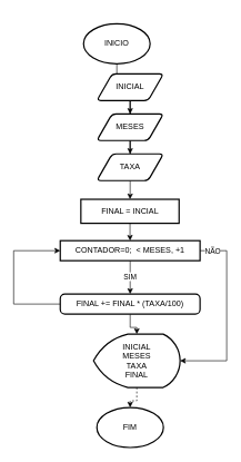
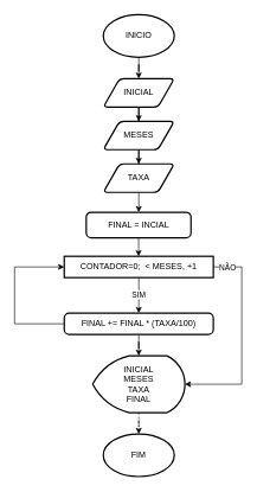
  <mxCell id="0" />
  <mxCell id="1" parent="0" />
  <mxCell id="2" style="edgeStyle=orthogonalEdgeStyle;rounded=0;orthogonalLoop=1;jettySize=auto;html=1;" edge="1" parent="1" source="3" target="6"><mxGeometry relative="1" as="geometry" /></mxCell>
- <mxCell id="3" value="INICIO" style="strokeWidth=2;html=1;shape=mxgraph.flowchart.start_1;whiteSpace=wrap;" vertex="1" parent="1"><mxGeometry x="125" y="35" width="100" height="60" as="geometry" /></mxCell>
+ <mxCell id="3" value="INICIO" style="strokeWidth=2;html=1;shape=mxgraph.flowchart.start_1;whiteSpace=wrap;" vertex="1" parent="1"><mxGeometry x="145" y="20" width="100" height="60" as="geometry" /></mxCell>
  <mxCell id="4" value="FIM" style="strokeWidth=2;html=1;shape=mxgraph.flowchart.start_1;whiteSpace=wrap;" vertex="1" parent="1"><mxGeometry x="145" y="610" width="100" height="60" as="geometry" /></mxCell>
  <mxCell id="5" style="edgeStyle=orthogonalEdgeStyle;rounded=0;orthogonalLoop=1;jettySize=auto;html=1;" edge="1" parent="1" source="6" target="8"><mxGeometry relative="1" as="geometry" /></mxCell>
  <mxCell id="6" value="INICIAL" style="shape=parallelogram;html=1;strokeWidth=2;perimeter=parallelogramPerimeter;whiteSpace=wrap;rounded=1;arcSize=12;size=0.23;" vertex="1" parent="1"><mxGeometry x="145" y="110" width="100" height="40" as="geometry" /></mxCell>
  <mxCell id="7" style="edgeStyle=orthogonalEdgeStyle;rounded=0;orthogonalLoop=1;jettySize=auto;html=1;" edge="1" parent="1" source="8" target="10"><mxGeometry relative="1" as="geometry" /></mxCell>
  <mxCell id="8" value="MESES" style="shape=parallelogram;html=1;strokeWidth=2;perimeter=parallelogramPerimeter;whiteSpace=wrap;rounded=1;arcSize=12;size=0.23;" vertex="1" parent="1"><mxGeometry x="145" y="170" width="100" height="40" as="geometry" /></mxCell>
  <mxCell id="9" style="edgeStyle=orthogonalEdgeStyle;rounded=0;orthogonalLoop=1;jettySize=auto;html=1;" edge="1" parent="1" source="10" target="13"><mxGeometry relative="1" as="geometry" /></mxCell>
  <mxCell id="10" value="TAXA" style="shape=parallelogram;html=1;strokeWidth=2;perimeter=parallelogramPerimeter;whiteSpace=wrap;rounded=1;arcSize=12;size=0.23;" vertex="1" parent="1"><mxGeometry x="145" y="230" width="100" height="40" as="geometry" /></mxCell>
  <mxCell id="11" style="edgeStyle=orthogonalEdgeStyle;rounded=0;orthogonalLoop=1;jettySize=auto;html=1;exitX=0.5;exitY=1;exitDx=0;exitDy=0;" edge="1" parent="1" source="10" target="10"><mxGeometry relative="1" as="geometry" /></mxCell>
  <mxCell id="12" style="edgeStyle=orthogonalEdgeStyle;rounded=0;orthogonalLoop=1;jettySize=auto;html=1;" edge="1" parent="1" source="13" target="16"><mxGeometry relative="1" as="geometry" /></mxCell>
- <mxCell id="13" value="FINAL = INCIAL" style="whiteSpace=wrap;html=1;absoluteArcSize=1;arcSize=14;strokeWidth=2;rounded=0;" vertex="1" parent="1"><mxGeometry x="121" y="298" width="147.5" height="36" as="geometry" /></mxCell>
+ <mxCell id="13" value="FINAL = INCIAL" style="rounded=1;whiteSpace=wrap;html=1;absoluteArcSize=1;arcSize=14;strokeWidth=2;" vertex="1" parent="1"><mxGeometry x="121" y="298" width="147.5" height="36" as="geometry" /></mxCell>
  <mxCell id="14" style="edgeStyle=orthogonalEdgeStyle;rounded=0;orthogonalLoop=1;jettySize=auto;html=1;" edge="1" parent="1" source="16" target="19"><mxGeometry relative="1" as="geometry" /></mxCell>
  <mxCell id="15" value="SIM" style="edgeLabel;html=1;align=center;verticalAlign=middle;resizable=0;points=[];" vertex="1" connectable="0" parent="14"><mxGeometry x="0.08" y="-1" relative="1" as="geometry"><mxPoint y="-4" as="offset" /></mxGeometry></mxCell>
  <mxCell id="16" value="CONTADOR=0;&amp;nbsp; &amp;lt; MESES, +1" style="whiteSpace=wrap;html=1;absoluteArcSize=1;arcSize=14;strokeWidth=2;rounded=0;" vertex="1" parent="1"><mxGeometry x="90" y="360" width="210" height="30" as="geometry" /></mxCell>
  <mxCell id="17" style="edgeStyle=orthogonalEdgeStyle;rounded=0;orthogonalLoop=1;jettySize=auto;html=1;entryX=0;entryY=0.5;entryDx=0;entryDy=0;" edge="1" parent="1" source="19" target="16"><mxGeometry relative="1" as="geometry"><Array as="points"><mxPoint x="20" y="455" /><mxPoint x="20" y="375" /></Array></mxGeometry></mxCell>
  <mxCell id="18" style="edgeStyle=orthogonalEdgeStyle;rounded=0;orthogonalLoop=1;jettySize=auto;html=1;" edge="1" parent="1" source="19" target="21"><mxGeometry relative="1" as="geometry" /></mxCell>
  <mxCell id="19" value="FINAL += FINAL * (TAXA/100)" style="rounded=1;whiteSpace=wrap;html=1;absoluteArcSize=1;arcSize=14;strokeWidth=2;" vertex="1" parent="1"><mxGeometry x="90" y="440" width="210" height="30" as="geometry" /></mxCell>
  <mxCell id="20" style="edgeStyle=orthogonalEdgeStyle;rounded=0;orthogonalLoop=1;jettySize=auto;html=1;dashed=1;" edge="1" parent="1" source="21" target="4"><mxGeometry relative="1" as="geometry" /></mxCell>
- <mxCell id="21" value="INICIAL&lt;div&gt;MESES&lt;/div&gt;&lt;div&gt;TAXA&lt;/div&gt;&lt;div&gt;FINAL&lt;/div&gt;" style="strokeWidth=2;html=1;shape=mxgraph.flowchart.display;whiteSpace=wrap;" vertex="1" parent="1"><mxGeometry x="140" y="500" width="130" height="80" as="geometry" /></mxCell>
+ <mxCell id="21" value="INICIAL&lt;div&gt;MESES&lt;/div&gt;&lt;div&gt;TAXA&lt;/div&gt;&lt;div&gt;FINAL&lt;/div&gt;" style="strokeWidth=2;html=1;shape=mxgraph.flowchart.display;whiteSpace=wrap;" vertex="1" parent="1"><mxGeometry x="130" y="500" width="130" height="80" as="geometry" /></mxCell>
  <mxCell id="22" style="edgeStyle=orthogonalEdgeStyle;rounded=0;orthogonalLoop=1;jettySize=auto;html=1;entryX=1;entryY=0.5;entryDx=0;entryDy=0;entryPerimeter=0;" edge="1" parent="1" source="16" target="21"><mxGeometry relative="1" as="geometry"><Array as="points"><mxPoint x="340" y="375" /><mxPoint x="340" y="540" /></Array></mxGeometry></mxCell>
  <mxCell id="23" value="NÃO" style="edgeLabel;html=1;align=center;verticalAlign=middle;resizable=0;points=[];" vertex="1" connectable="0" parent="22"><mxGeometry x="-0.867" relative="1" as="geometry"><mxPoint as="offset" /></mxGeometry></mxCell>
